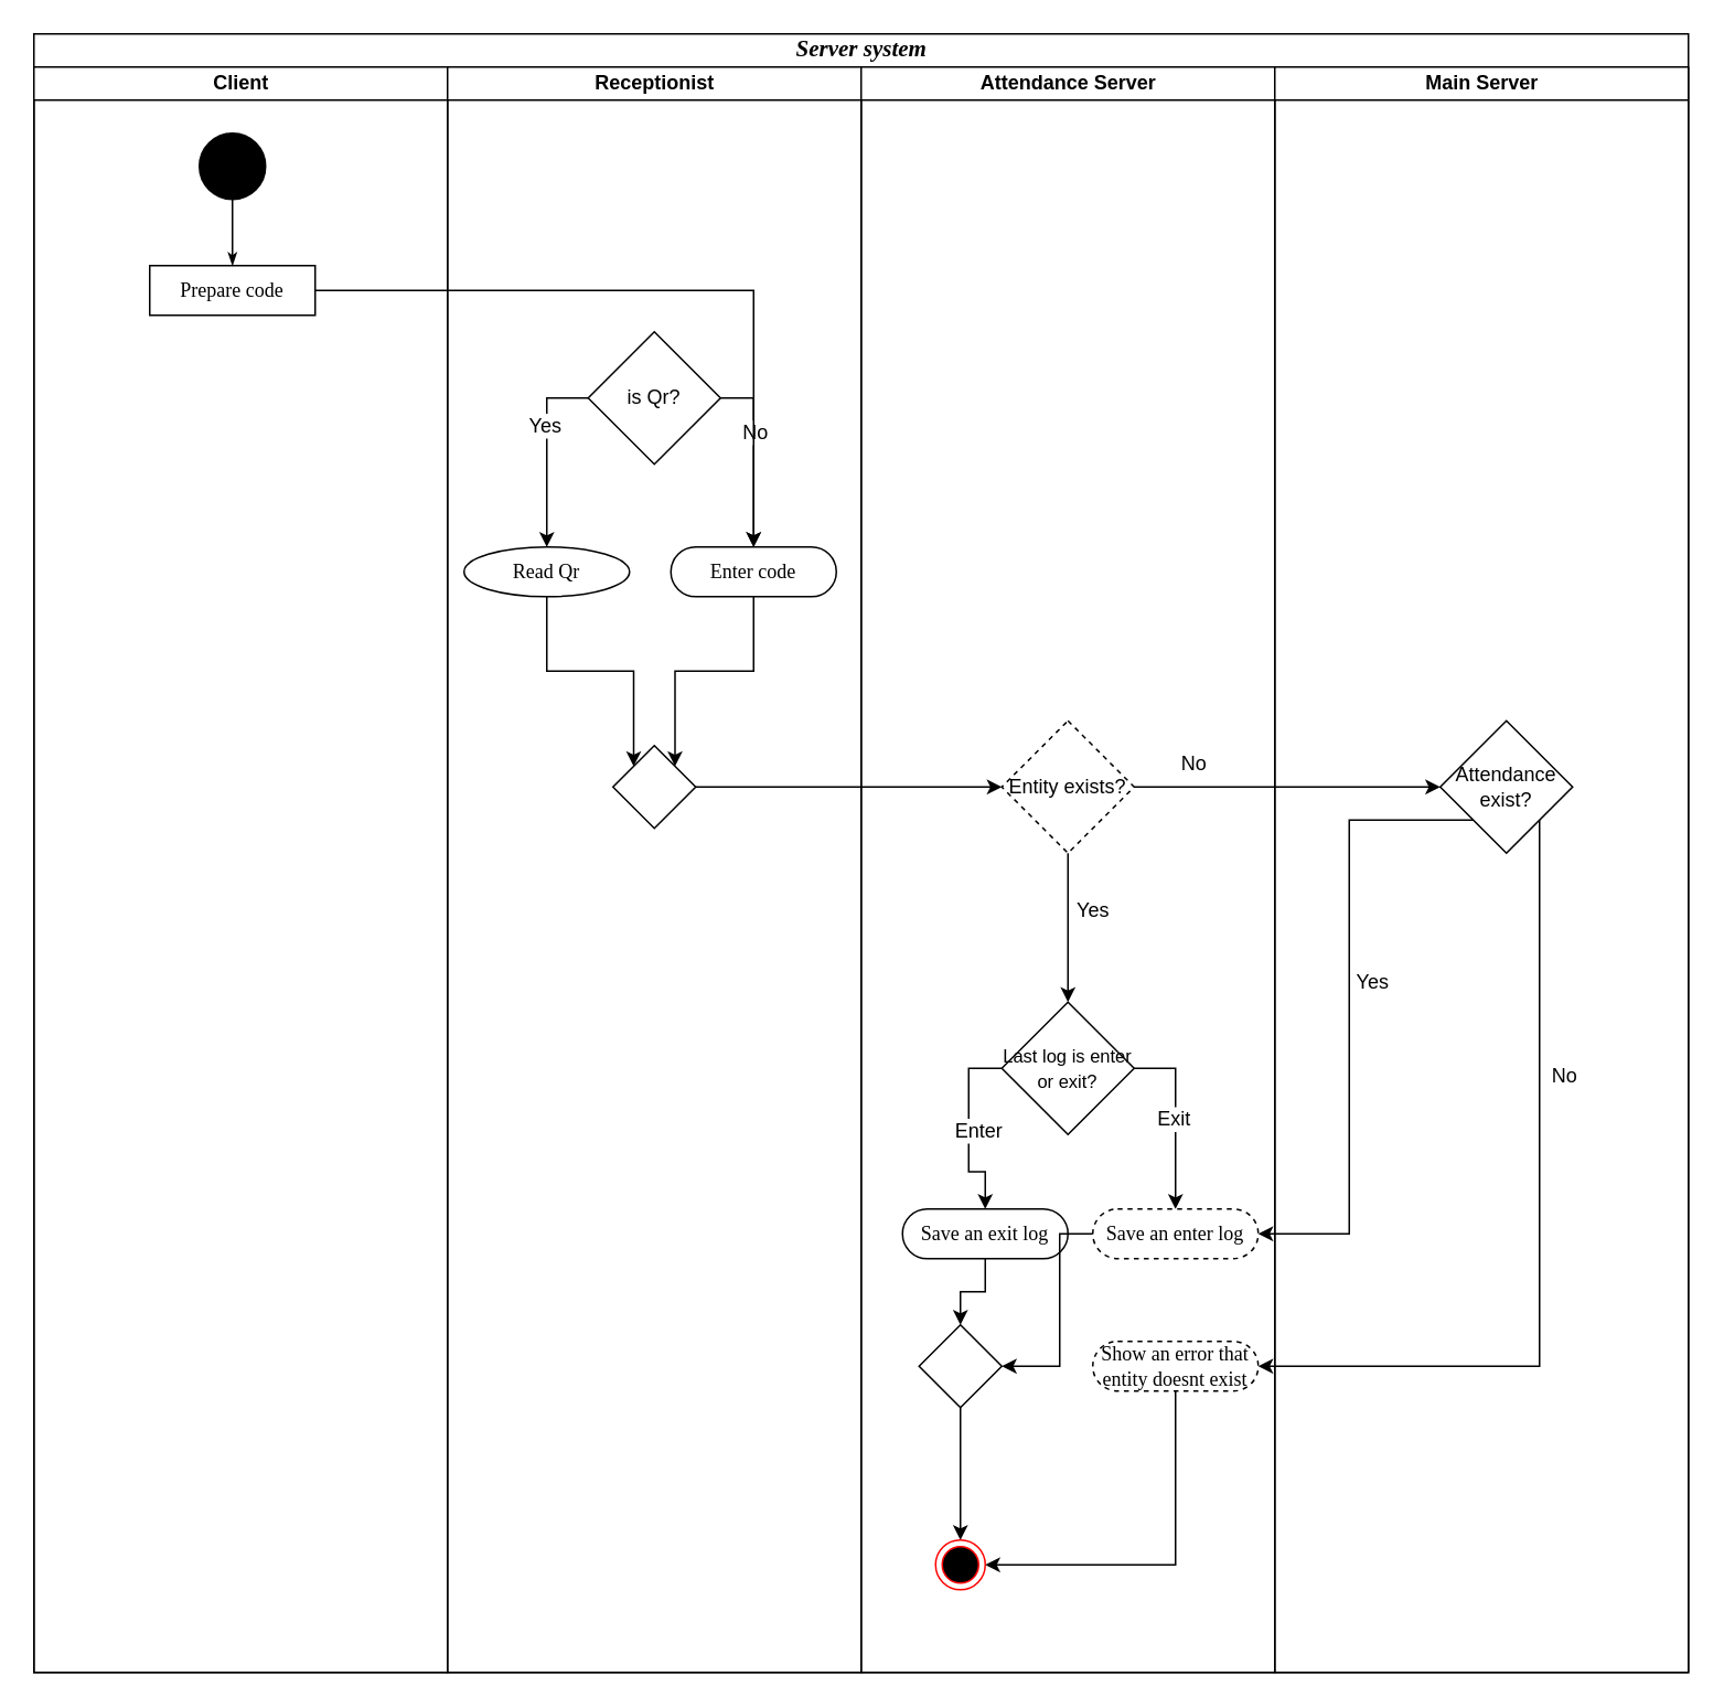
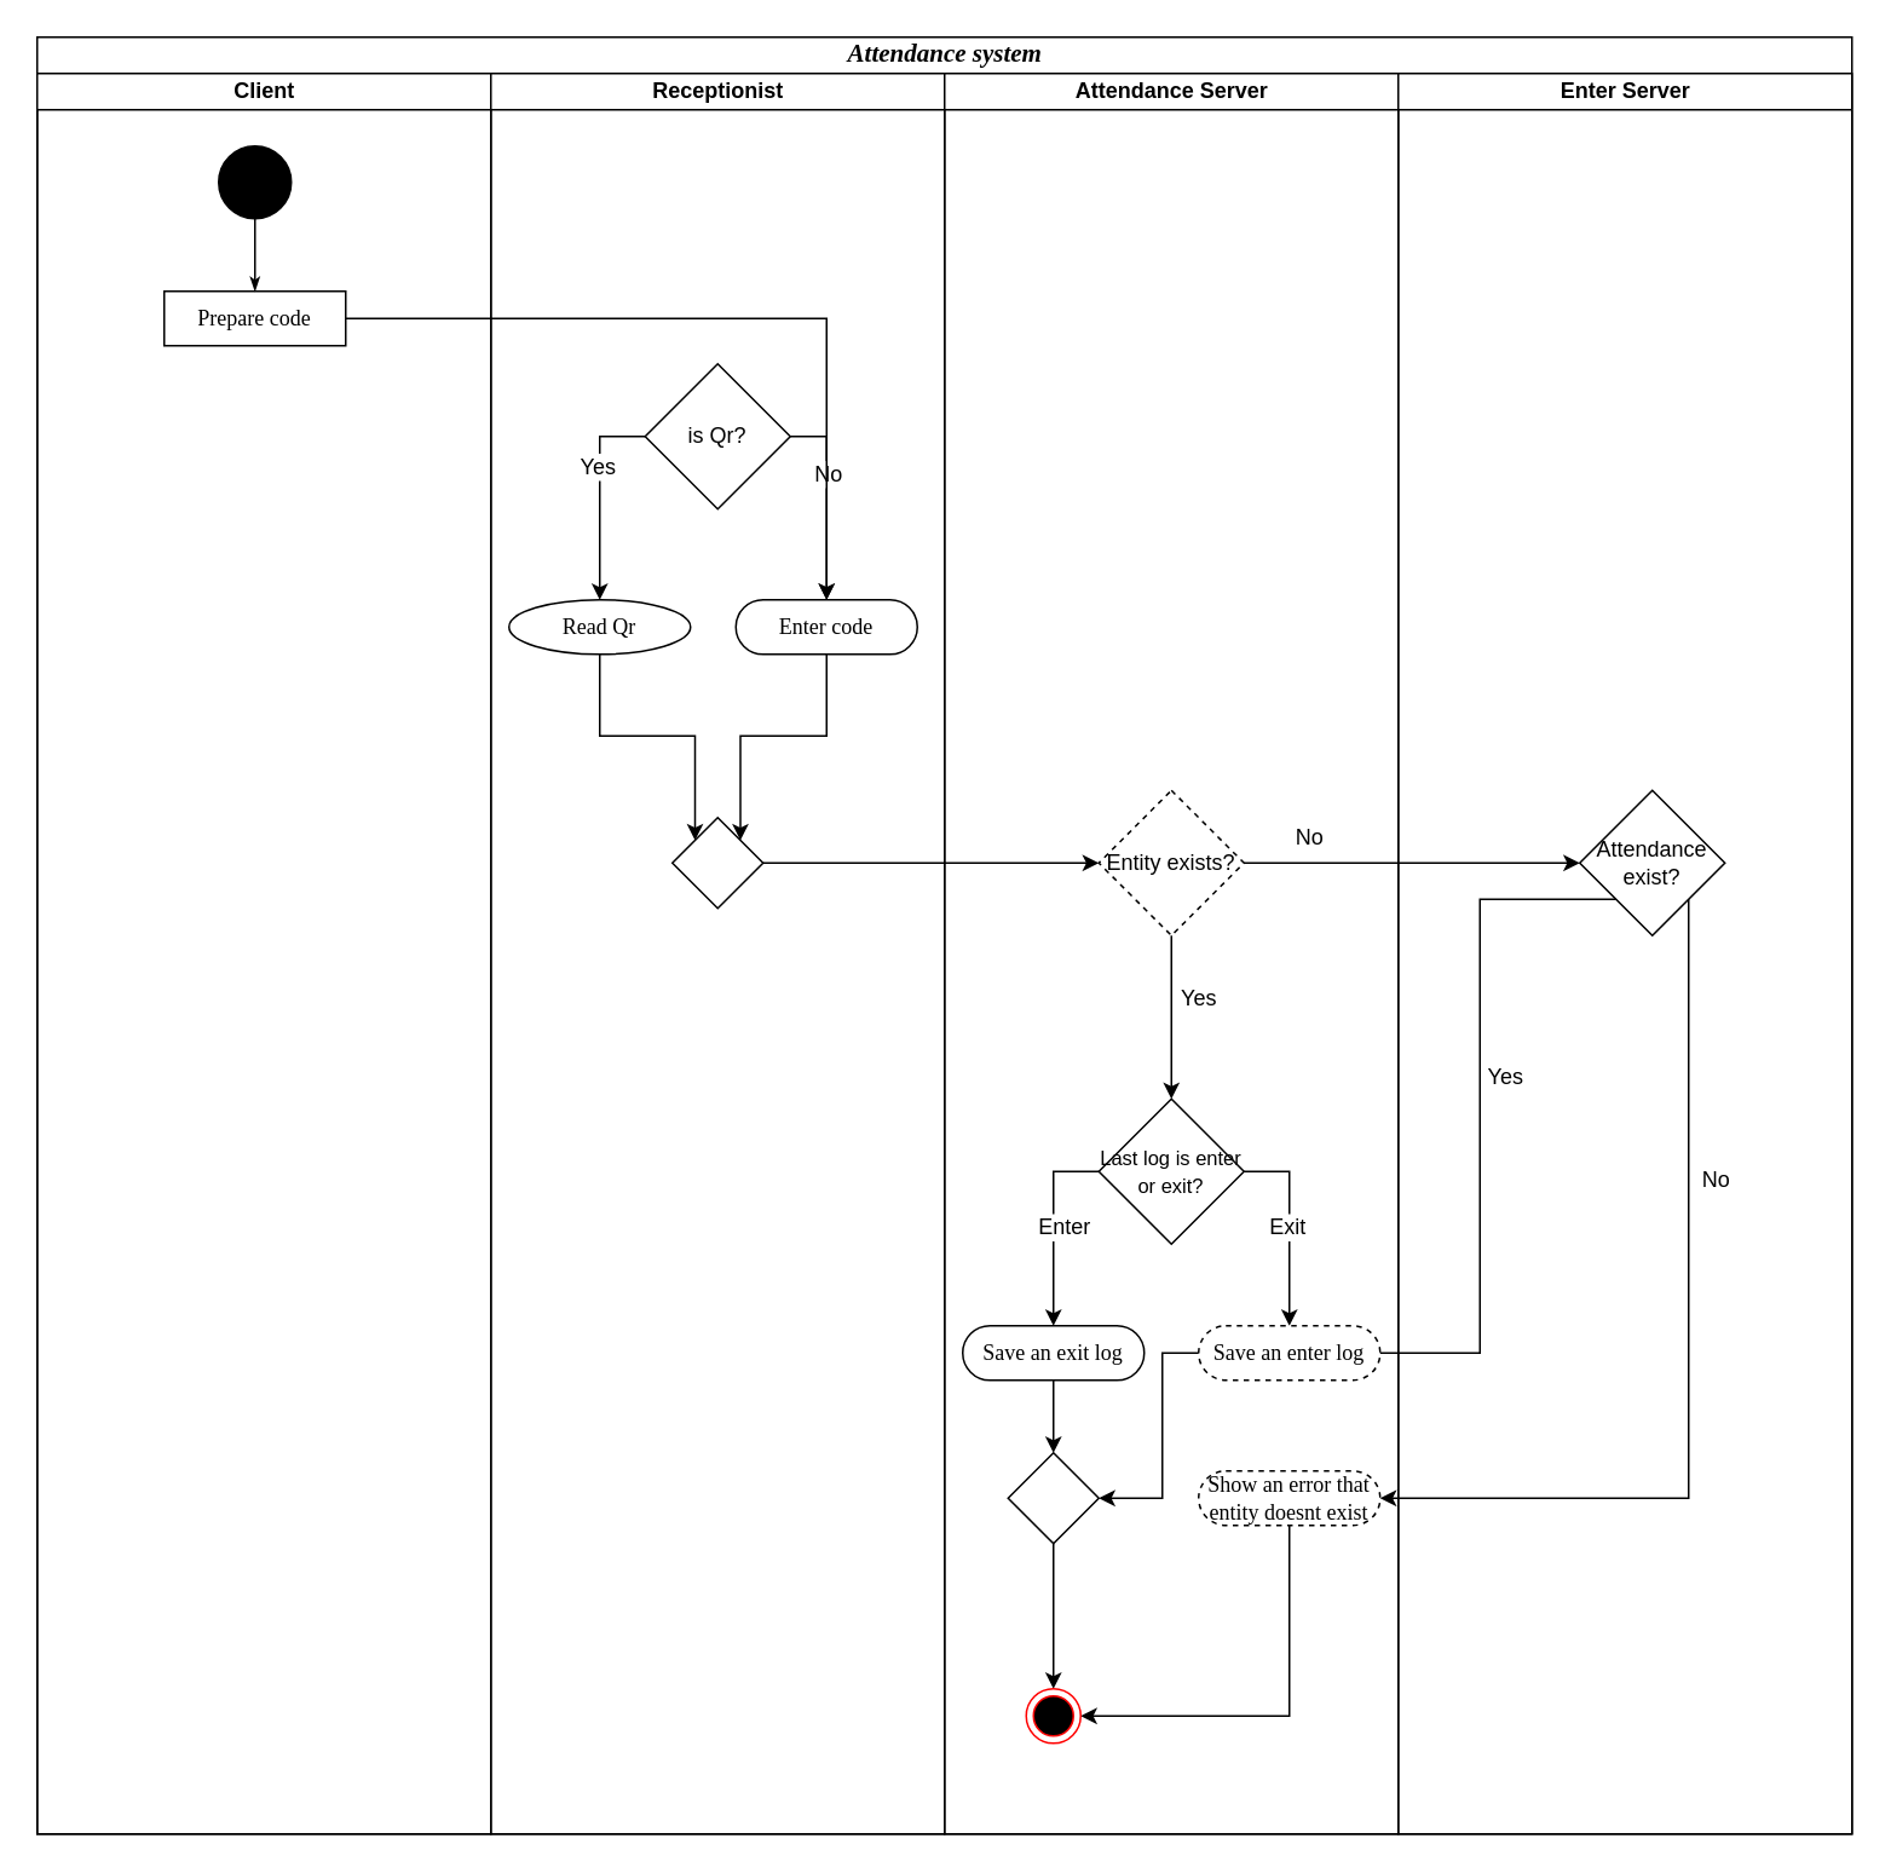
  <mxCell id="0" />
  <mxCell id="1" parent="0" />
- <mxCell id="2" value="Server system" style="swimlane;html=1;childLayout=stackLayout;startSize=20;rounded=0;shadow=0;comic=0;labelBackgroundColor=none;strokeWidth=1;fontFamily=Verdana;fontSize=14;align=center;fontStyle=3" parent="1" vertex="1"><mxGeometry x="20" y="20" width="1000" height="990" as="geometry" /></mxCell>
+ <mxCell id="2" value="Attendance system" style="swimlane;html=1;childLayout=stackLayout;startSize=20;rounded=0;shadow=0;comic=0;labelBackgroundColor=none;strokeWidth=1;fontFamily=Verdana;fontSize=14;align=center;fontStyle=3" parent="1" vertex="1"><mxGeometry x="20" y="20" width="1000" height="990" as="geometry" /></mxCell>
  <mxCell id="3" value="Client" style="swimlane;html=1;startSize=20;fontStyle=1" parent="2" vertex="1"><mxGeometry y="20" width="250" height="970" as="geometry" /></mxCell>
  <mxCell id="4" value="" style="ellipse;whiteSpace=wrap;html=1;rounded=0;shadow=0;comic=0;labelBackgroundColor=none;strokeWidth=1;fillColor=#000000;fontFamily=Verdana;fontSize=12;align=center;" parent="3" vertex="1"><mxGeometry x="100" y="40" width="40" height="40" as="geometry" /></mxCell>
  <mxCell id="5" value="Prepare code" style="whiteSpace=wrap;html=1;shadow=0;comic=0;labelBackgroundColor=none;strokeWidth=1;fontFamily=Verdana;fontSize=12;align=center;arcSize=50;rounded=0;" parent="3" vertex="1"><mxGeometry x="70" y="120" width="100" height="30" as="geometry" /></mxCell>
  <mxCell id="6" style="edgeStyle=orthogonalEdgeStyle;rounded=0;html=1;labelBackgroundColor=none;startArrow=none;startFill=0;startSize=5;endArrow=classicThin;endFill=1;endSize=5;jettySize=auto;orthogonalLoop=1;strokeWidth=1;fontFamily=Verdana;fontSize=12" parent="3" source="4" target="5" edge="1"><mxGeometry relative="1" as="geometry" /></mxCell>
  <mxCell id="7" value="Receptionist" style="swimlane;html=1;startSize=20;" parent="2" vertex="1"><mxGeometry x="250" y="20" width="250" height="970" as="geometry"><mxRectangle x="250" y="20" width="30" height="970" as="alternateBounds" /></mxGeometry></mxCell>
  <mxCell id="8" style="edgeStyle=orthogonalEdgeStyle;rounded=0;orthogonalLoop=1;jettySize=auto;html=1;exitX=0.5;exitY=1;exitDx=0;exitDy=0;entryX=0;entryY=0;entryDx=0;entryDy=0;" edge="1" parent="7" source="9" target="17"><mxGeometry relative="1" as="geometry" /></mxCell>
  <mxCell id="9" value="Read Qr" style="ellipse;whiteSpace=wrap;html=1;shadow=0;comic=0;labelBackgroundColor=none;strokeWidth=1;fontFamily=Verdana;fontSize=12;align=center;arcSize=50;" vertex="1" parent="7"><mxGeometry x="10" y="290" width="100" height="30" as="geometry" /></mxCell>
  <mxCell id="10" style="edgeStyle=orthogonalEdgeStyle;rounded=0;orthogonalLoop=1;jettySize=auto;html=1;exitX=1;exitY=0.5;exitDx=0;exitDy=0;entryX=0.5;entryY=0;entryDx=0;entryDy=0;" edge="1" parent="7" source="12" target="16"><mxGeometry relative="1" as="geometry" /></mxCell>
  <mxCell id="11" value="No" style="text;html=1;align=center;verticalAlign=middle;resizable=0;points=[];;labelBackgroundColor=#ffffff;" vertex="1" connectable="0" parent="10"><mxGeometry x="-0.073" y="1" relative="1" as="geometry"><mxPoint x="-1" y="-11" as="offset" /></mxGeometry></mxCell>
  <mxCell id="12" value="is Qr?" style="rhombus;whiteSpace=wrap;html=1;" vertex="1" parent="7"><mxGeometry x="85" y="160" width="80" height="80" as="geometry" /></mxCell>
  <mxCell id="13" style="edgeStyle=orthogonalEdgeStyle;rounded=0;orthogonalLoop=1;jettySize=auto;html=1;entryX=0.5;entryY=0;entryDx=0;entryDy=0;exitX=0;exitY=0.5;exitDx=0;exitDy=0;" edge="1" parent="7" source="12" target="9"><mxGeometry relative="1" as="geometry" /></mxCell>
  <mxCell id="14" value="Yes" style="text;html=1;align=center;verticalAlign=middle;resizable=0;points=[];;labelBackgroundColor=#ffffff;" vertex="1" connectable="0" parent="13"><mxGeometry x="-0.287" y="-2" relative="1" as="geometry"><mxPoint as="offset" /></mxGeometry></mxCell>
  <mxCell id="15" style="edgeStyle=orthogonalEdgeStyle;rounded=0;orthogonalLoop=1;jettySize=auto;html=1;exitX=0.5;exitY=1;exitDx=0;exitDy=0;entryX=1;entryY=0;entryDx=0;entryDy=0;" edge="1" parent="7" source="16" target="17"><mxGeometry relative="1" as="geometry" /></mxCell>
  <mxCell id="16" value="Enter code" style="rounded=1;whiteSpace=wrap;html=1;shadow=0;comic=0;labelBackgroundColor=none;strokeWidth=1;fontFamily=Verdana;fontSize=12;align=center;arcSize=50;" vertex="1" parent="7"><mxGeometry x="135" y="290" width="100" height="30" as="geometry" /></mxCell>
  <mxCell id="17" value="" style="rhombus;whiteSpace=wrap;html=1;" vertex="1" parent="7"><mxGeometry x="100" y="410" width="50" height="50" as="geometry" /></mxCell>
  <mxCell id="18" value="Attendance Server" style="swimlane;html=1;startSize=20;fontStyle=1" parent="2" vertex="1"><mxGeometry x="500" y="20" width="250" height="970" as="geometry" /></mxCell>
  <mxCell id="19" style="edgeStyle=orthogonalEdgeStyle;rounded=0;orthogonalLoop=1;jettySize=auto;html=1;" edge="1" parent="18" source="20" target="25"><mxGeometry relative="1" as="geometry" /></mxCell>
  <mxCell id="20" value="Entity exists?" style="rhombus;whiteSpace=wrap;html=1;dashed=1;" vertex="1" parent="18"><mxGeometry x="85" y="395" width="80" height="80" as="geometry" /></mxCell>
  <mxCell id="21" style="edgeStyle=orthogonalEdgeStyle;rounded=0;orthogonalLoop=1;jettySize=auto;html=1;entryX=0.5;entryY=0;entryDx=0;entryDy=0;exitX=0;exitY=0.5;exitDx=0;exitDy=0;" edge="1" parent="18" source="25" target="27"><mxGeometry relative="1" as="geometry" /></mxCell>
  <mxCell id="22" value="Enter" style="text;html=1;align=center;verticalAlign=middle;resizable=0;points=[];;labelBackgroundColor=#ffffff;" vertex="1" connectable="0" parent="21"><mxGeometry x="-0.008" y="5" relative="1" as="geometry"><mxPoint as="offset" /></mxGeometry></mxCell>
  <mxCell id="23" style="edgeStyle=orthogonalEdgeStyle;rounded=0;orthogonalLoop=1;jettySize=auto;html=1;exitX=1;exitY=0.5;exitDx=0;exitDy=0;entryX=0.5;entryY=0;entryDx=0;entryDy=0;" edge="1" parent="18" source="25" target="29"><mxGeometry relative="1" as="geometry" /></mxCell>
  <mxCell id="24" value="Exit" style="text;html=1;align=center;verticalAlign=middle;resizable=0;points=[];;labelBackgroundColor=#ffffff;" vertex="1" connectable="0" parent="23"><mxGeometry x="-0.008" y="-2" relative="1" as="geometry"><mxPoint as="offset" /></mxGeometry></mxCell>
  <mxCell id="25" value="&lt;font style=&quot;font-size: 11px&quot;&gt;Last log is enter or exit?&lt;/font&gt;" style="rhombus;whiteSpace=wrap;html=1;" vertex="1" parent="18"><mxGeometry x="85" y="565" width="80" height="80" as="geometry" /></mxCell>
  <mxCell id="26" style="edgeStyle=orthogonalEdgeStyle;rounded=0;orthogonalLoop=1;jettySize=auto;html=1;exitX=0.5;exitY=1;exitDx=0;exitDy=0;" edge="1" parent="18" source="27" target="34"><mxGeometry relative="1" as="geometry" /></mxCell>
- <mxCell id="27" value="&lt;span style=&quot;white-space: normal&quot;&gt;Save an exit log&lt;/span&gt;" style="rounded=1;whiteSpace=wrap;html=1;shadow=0;comic=0;labelBackgroundColor=none;strokeWidth=1;fontFamily=Verdana;fontSize=12;align=center;arcSize=50;" vertex="1" parent="18"><mxGeometry x="25" y="690" width="100" height="30" as="geometry" /></mxCell>
+ <mxCell id="27" value="&lt;span style=&quot;white-space: normal&quot;&gt;Save an exit log&lt;/span&gt;" style="rounded=1;whiteSpace=wrap;html=1;shadow=0;comic=0;labelBackgroundColor=none;strokeWidth=1;fontFamily=Verdana;fontSize=12;align=center;arcSize=50;" vertex="1" parent="18"><mxGeometry x="10" y="690" width="100" height="30" as="geometry" /></mxCell>
  <mxCell id="28" style="edgeStyle=orthogonalEdgeStyle;rounded=0;orthogonalLoop=1;jettySize=auto;html=1;entryX=1;entryY=0.5;entryDx=0;entryDy=0;" edge="1" parent="18" source="29" target="34"><mxGeometry relative="1" as="geometry"><Array as="points"><mxPoint x="120" y="705" /><mxPoint x="120" y="785" /></Array></mxGeometry></mxCell>
  <mxCell id="29" value="Save an enter log" style="rounded=1;whiteSpace=wrap;html=1;shadow=0;comic=0;labelBackgroundColor=none;strokeWidth=1;fontFamily=Verdana;fontSize=12;align=center;arcSize=50;dashed=1;" vertex="1" parent="18"><mxGeometry x="140" y="690" width="100" height="30" as="geometry" /></mxCell>
  <mxCell id="30" value="Yes" style="text;html=1;align=center;verticalAlign=middle;resizable=0;points=[];;autosize=1;" vertex="1" parent="18"><mxGeometry x="120" y="500" width="40" height="20" as="geometry" /></mxCell>
  <mxCell id="31" style="edgeStyle=orthogonalEdgeStyle;rounded=0;orthogonalLoop=1;jettySize=auto;html=1;entryX=1;entryY=0.5;entryDx=0;entryDy=0;" edge="1" parent="18" source="32" target="35"><mxGeometry relative="1" as="geometry"><Array as="points"><mxPoint x="190" y="905" /></Array></mxGeometry></mxCell>
  <mxCell id="32" value="Show an error that entity doesnt exist" style="rounded=1;whiteSpace=wrap;html=1;shadow=0;comic=0;labelBackgroundColor=none;strokeWidth=1;fontFamily=Verdana;fontSize=12;align=center;arcSize=50;dashed=1;" vertex="1" parent="18"><mxGeometry x="140" y="770" width="100" height="30" as="geometry" /></mxCell>
  <mxCell id="33" style="edgeStyle=orthogonalEdgeStyle;rounded=0;orthogonalLoop=1;jettySize=auto;html=1;entryX=0.5;entryY=0;entryDx=0;entryDy=0;" edge="1" parent="18" source="34" target="35"><mxGeometry relative="1" as="geometry" /></mxCell>
  <mxCell id="34" value="" style="rhombus;whiteSpace=wrap;html=1;" vertex="1" parent="18"><mxGeometry x="35" y="760" width="50" height="50" as="geometry" /></mxCell>
  <mxCell id="35" value="" style="ellipse;html=1;shape=endState;fillColor=#000000;strokeColor=#ff0000;" vertex="1" parent="18"><mxGeometry x="45" y="890" width="30" height="30" as="geometry" /></mxCell>
- <mxCell id="36" value="Main Server" style="swimlane;html=1;startSize=20;fontStyle=1" vertex="1" parent="2"><mxGeometry x="750" y="20" width="250" height="970" as="geometry" /></mxCell>
+ <mxCell id="36" value="Enter Server" style="swimlane;html=1;startSize=20;fontStyle=1" vertex="1" parent="2"><mxGeometry x="750" y="20" width="250" height="970" as="geometry" /></mxCell>
  <mxCell id="37" value="Attendance exist?" style="rhombus;whiteSpace=wrap;html=1;" vertex="1" parent="36"><mxGeometry x="100" y="395" width="80" height="80" as="geometry" /></mxCell>
  <mxCell id="38" value="No" style="text;html=1;align=center;verticalAlign=middle;resizable=0;points=[];;autosize=1;" vertex="1" parent="36"><mxGeometry x="160" y="600" width="30" height="20" as="geometry" /></mxCell>
  <mxCell id="39" style="edgeStyle=orthogonalEdgeStyle;rounded=0;orthogonalLoop=1;jettySize=auto;html=1;" edge="1" parent="2" source="5" target="16"><mxGeometry relative="1" as="geometry" /></mxCell>
  <mxCell id="40" style="edgeStyle=orthogonalEdgeStyle;rounded=0;orthogonalLoop=1;jettySize=auto;html=1;entryX=0;entryY=0.5;entryDx=0;entryDy=0;" edge="1" parent="2" source="17" target="20"><mxGeometry relative="1" as="geometry" /></mxCell>
- <mxCell id="41" style="edgeStyle=orthogonalEdgeStyle;rounded=0;orthogonalLoop=1;jettySize=auto;html=1;entryX=1;entryY=0.5;entryDx=0;entryDy=0;exitX=0;exitY=1;exitDx=0;exitDy=0;" edge="1" parent="2" source="37" target="29"><mxGeometry relative="1" as="geometry" /></mxCell>
+ <mxCell id="41" style="edgeStyle=orthogonalEdgeStyle;rounded=0;orthogonalLoop=1;jettySize=auto;html=1;entryX=1;entryY=0.5;entryDx=0;entryDy=0;exitX=0;exitY=1;exitDx=0;exitDy=0;endArrow=none;" edge="1" parent="2" source="37" target="29"><mxGeometry relative="1" as="geometry" /></mxCell>
  <mxCell id="42" style="edgeStyle=orthogonalEdgeStyle;rounded=0;orthogonalLoop=1;jettySize=auto;html=1;exitX=1;exitY=0.5;exitDx=0;exitDy=0;entryX=0;entryY=0.5;entryDx=0;entryDy=0;" edge="1" parent="2" source="20" target="37"><mxGeometry relative="1" as="geometry" /></mxCell>
  <mxCell id="43" value="No" style="text;html=1;align=center;verticalAlign=middle;resizable=0;points=[];;labelBackgroundColor=#ffffff;" vertex="1" connectable="0" parent="42"><mxGeometry x="-0.697" y="-5" relative="1" as="geometry"><mxPoint x="7" y="-20" as="offset" /></mxGeometry></mxCell>
  <mxCell id="44" style="edgeStyle=orthogonalEdgeStyle;rounded=0;orthogonalLoop=1;jettySize=auto;html=1;exitX=1;exitY=1;exitDx=0;exitDy=0;entryX=1;entryY=0.5;entryDx=0;entryDy=0;" edge="1" parent="2" source="37" target="32"><mxGeometry relative="1" as="geometry"><mxPoint x="910" y="810" as="targetPoint" /><Array as="points"><mxPoint x="910" y="805" /></Array></mxGeometry></mxCell>
  <mxCell id="45" value="Yes" style="text;html=1;align=center;verticalAlign=middle;resizable=0;points=[];;autosize=1;" vertex="1" parent="1"><mxGeometry x="809" y="583" width="40" height="20" as="geometry" /></mxCell>
